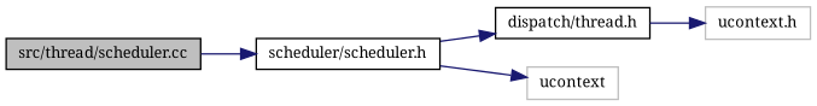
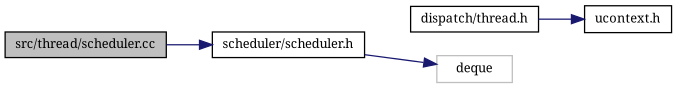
  digraph {
    fontname="Noto Serif"
    rankdir=LR
    node [color=black fontname="Noto Serif" fontsize=10 shape=record]
    edge [color=midnightblue fontname="Noto Serif" fontsize=10 labelfontname=Helvetica labelfontsize=10 style=solid]
    n1 [fillcolor=grey75 fontcolor=black height=0.2 label="src/thread/scheduler.cc" style=filled width=0.4]
    n2 [height=0.2 label="scheduler/scheduler.h" width=0.4]
    n3 [height=0.2 label="dispatch/thread.h" width=0.4]
-   n4 [color=grey75 height=0.2 label=ucontext width=0.4]
-   n5 [color=grey75 height=0.2 label="ucontext.h" width=0.4]
+   n4 [color=grey75 height=0.2 label=deque width=0.4]
+   n5 [height=0.2 label="ucontext.h" width=0.4]
    n1 -> n2
-   n2 -> n3
    n2 -> n4
    n3 -> n5
  }
